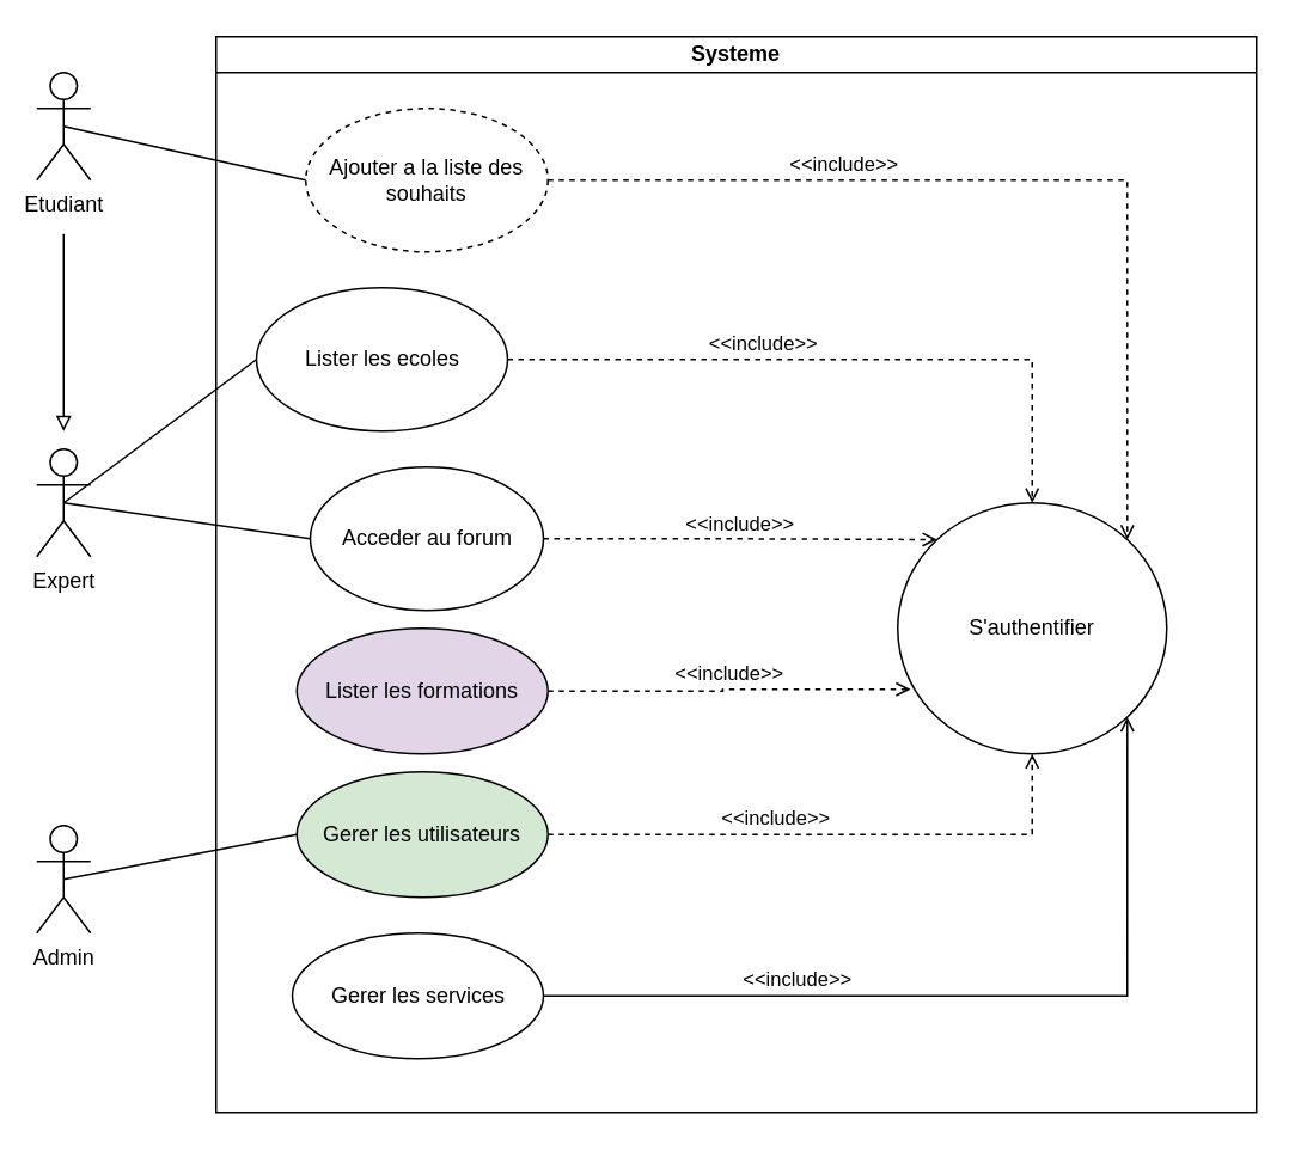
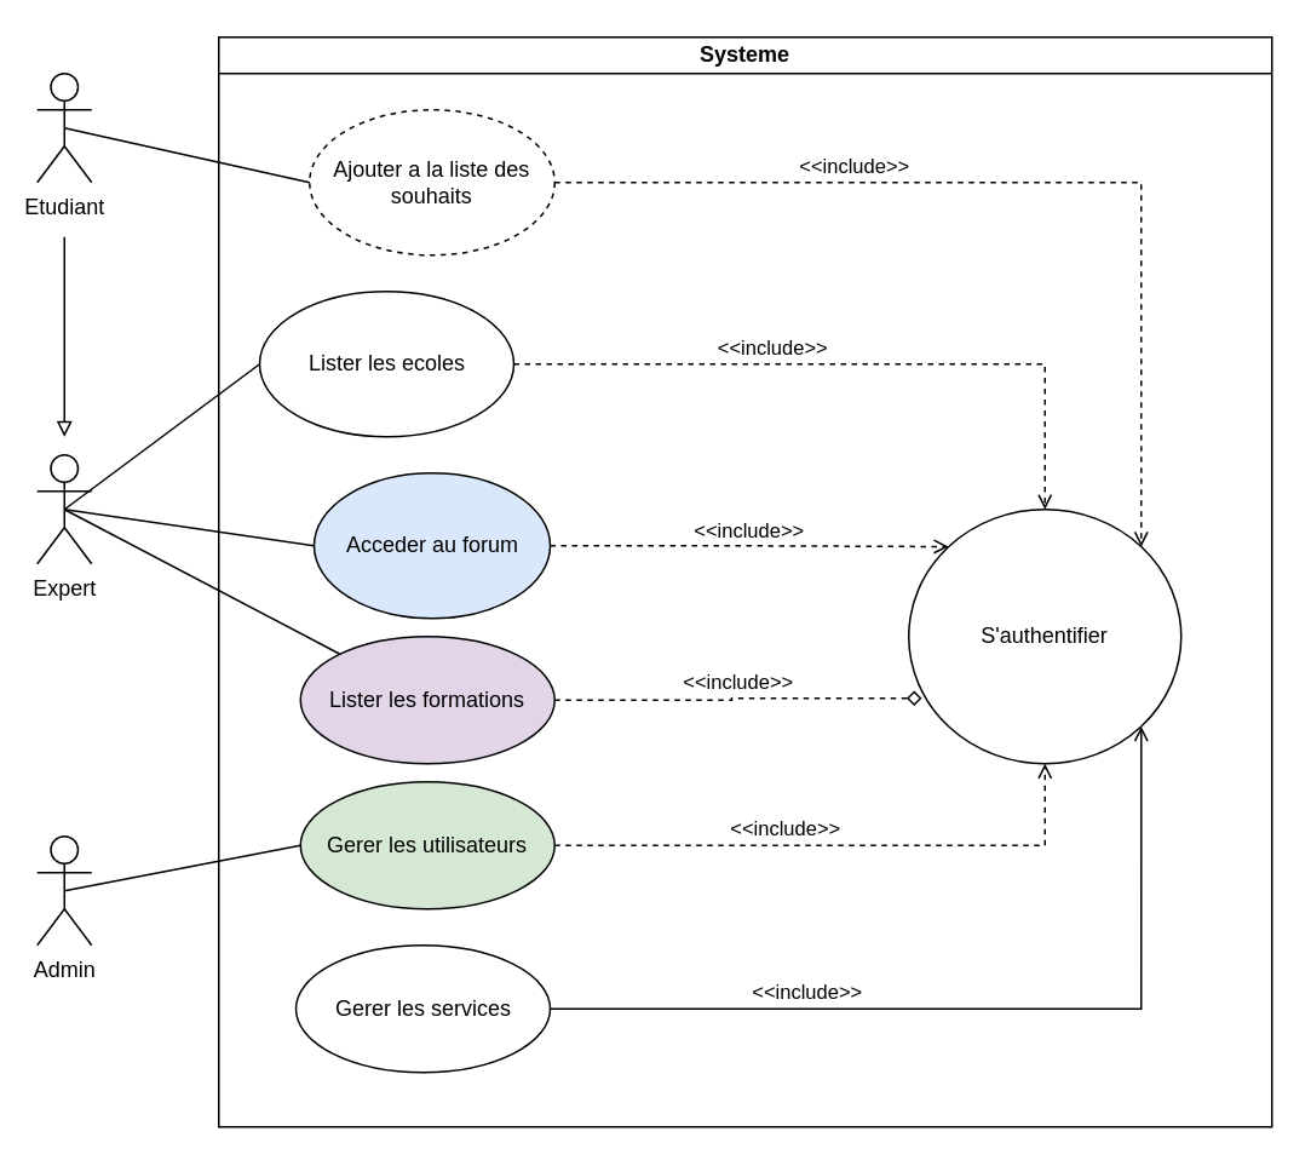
  <mxCell id="0" />
  <mxCell id="1" parent="0" />
  <mxCell id="2" value="Systeme" style="swimlane;whiteSpace=wrap;html=1;startSize=20;" parent="1" vertex="1"><mxGeometry x="120" y="20" width="580" height="600" as="geometry" /></mxCell>
  <mxCell id="3" value="Gerer les services" style="ellipse;whiteSpace=wrap;html=1;" parent="2" vertex="1"><mxGeometry x="42.5" y="500" width="140" height="70" as="geometry" /></mxCell>
  <mxCell id="4" value="Lister les ecoles" style="ellipse;whiteSpace=wrap;html=1;" parent="2" vertex="1"><mxGeometry x="22.5" y="140" width="140" height="80" as="geometry" /></mxCell>
- <mxCell id="5" value="Acceder au forum" style="ellipse;whiteSpace=wrap;html=1;" parent="2" vertex="1"><mxGeometry x="52.5" y="240" width="130" height="80" as="geometry" /></mxCell>
+ <mxCell id="5" value="Acceder au forum" style="ellipse;whiteSpace=wrap;html=1;fillColor=#dae8fc;" parent="2" vertex="1"><mxGeometry x="52.5" y="240" width="130" height="80" as="geometry" /></mxCell>
  <mxCell id="6" value="Ajouter a la liste des souhaits" style="ellipse;whiteSpace=wrap;html=1;dashed=1;" parent="2" vertex="1"><mxGeometry x="50" y="40" width="135" height="80" as="geometry" /></mxCell>
  <mxCell id="7" value="S'authentifier" style="ellipse;whiteSpace=wrap;html=1;" parent="2" vertex="1"><mxGeometry x="380" y="260" width="150" height="140" as="geometry" /></mxCell>
  <mxCell id="8" value="Gerer les utilisateurs" style="ellipse;whiteSpace=wrap;html=1;fillColor=#d5e8d4;" parent="2" vertex="1"><mxGeometry x="45" y="410" width="140" height="70" as="geometry" /></mxCell>
  <mxCell id="9" value="Lister les formations" style="ellipse;whiteSpace=wrap;html=1;fillColor=#e1d5e7;" parent="2" vertex="1"><mxGeometry x="45" y="330" width="140" height="70" as="geometry" /></mxCell>
  <mxCell id="10" value="&amp;lt;&amp;lt;include&amp;gt;&amp;gt;" style="html=1;verticalAlign=bottom;labelBackgroundColor=none;endArrow=open;endFill=0;dashed=1;rounded=0;exitX=1;exitY=0.5;exitDx=0;exitDy=0;entryX=0.5;entryY=0;entryDx=0;entryDy=0;edgeStyle=orthogonalEdgeStyle;" parent="2" source="4" target="7" edge="1"><mxGeometry x="-0.237" width="160" relative="1" as="geometry"><mxPoint x="240" y="240" as="sourcePoint" /><mxPoint x="400" y="240" as="targetPoint" /><mxPoint as="offset" /></mxGeometry></mxCell>
  <mxCell id="11" value="&amp;lt;&amp;lt;include&amp;gt;&amp;gt;" style="html=1;verticalAlign=bottom;labelBackgroundColor=none;endArrow=open;endFill=0;dashed=1;rounded=0;exitX=1;exitY=0.5;exitDx=0;exitDy=0;entryX=0;entryY=0;entryDx=0;entryDy=0;edgeStyle=orthogonalEdgeStyle;" parent="2" source="5" target="7" edge="1"><mxGeometry width="160" relative="1" as="geometry"><mxPoint x="185" y="280" as="sourcePoint" /><mxPoint x="452.5" y="370" as="targetPoint" /></mxGeometry></mxCell>
- <mxCell id="12" value="&amp;lt;&amp;lt;include&amp;gt;&amp;gt;" style="html=1;verticalAlign=bottom;labelBackgroundColor=none;endArrow=open;endFill=0;dashed=1;rounded=0;entryX=0.048;entryY=0.743;entryDx=0;entryDy=0;edgeStyle=orthogonalEdgeStyle;exitX=1;exitY=0.5;exitDx=0;exitDy=0;entryPerimeter=0;" parent="2" source="9" target="7" edge="1"><mxGeometry width="160" relative="1" as="geometry"><mxPoint x="188" y="370" as="sourcePoint" /><mxPoint x="455" y="460" as="targetPoint" /></mxGeometry></mxCell>
+ <mxCell id="12" value="&amp;lt;&amp;lt;include&amp;gt;&amp;gt;" style="html=1;verticalAlign=bottom;labelBackgroundColor=none;endArrow=diamond;endFill=0;dashed=1;rounded=0;entryX=0.048;entryY=0.743;entryDx=0;entryDy=0;edgeStyle=orthogonalEdgeStyle;exitX=1;exitY=0.5;exitDx=0;exitDy=0;entryPerimeter=0;" parent="2" source="9" target="7" edge="1"><mxGeometry width="160" relative="1" as="geometry"><mxPoint x="188" y="370" as="sourcePoint" /><mxPoint x="455" y="460" as="targetPoint" /></mxGeometry></mxCell>
  <mxCell id="13" value="&amp;lt;&amp;lt;include&amp;gt;&amp;gt;" style="html=1;verticalAlign=bottom;labelBackgroundColor=none;endArrow=open;endFill=0;dashed=1;rounded=0;exitX=1;exitY=0.5;exitDx=0;exitDy=0;entryX=0.5;entryY=1;entryDx=0;entryDy=0;edgeStyle=orthogonalEdgeStyle;" parent="2" source="8" target="7" edge="1"><mxGeometry x="-0.194" width="160" relative="1" as="geometry"><mxPoint x="260" y="449.5" as="sourcePoint" /><mxPoint x="484.467" y="450.003" as="targetPoint" /><mxPoint as="offset" /></mxGeometry></mxCell>
  <mxCell id="14" value="&amp;lt;&amp;lt;include&amp;gt;&amp;gt;" style="html=1;verticalAlign=bottom;labelBackgroundColor=none;endArrow=open;endFill=0;dashed=0;rounded=0;exitX=1;exitY=0.5;exitDx=0;exitDy=0;entryX=1;entryY=1;entryDx=0;entryDy=0;edgeStyle=orthogonalEdgeStyle;" parent="2" source="3" target="7" edge="1"><mxGeometry x="-0.413" width="160" relative="1" as="geometry"><mxPoint x="210" y="585" as="sourcePoint" /><mxPoint x="480" y="520" as="targetPoint" /><mxPoint as="offset" /></mxGeometry></mxCell>
  <mxCell id="15" value="&amp;lt;&amp;lt;include&amp;gt;&amp;gt;" style="html=1;verticalAlign=bottom;labelBackgroundColor=none;endArrow=open;endFill=0;dashed=1;rounded=0;exitX=1;exitY=0.5;exitDx=0;exitDy=0;entryX=1;entryY=0;entryDx=0;entryDy=0;edgeStyle=orthogonalEdgeStyle;" parent="2" source="6" target="7" edge="1"><mxGeometry x="-0.37" width="160" relative="1" as="geometry"><mxPoint x="250" y="60" as="sourcePoint" /><mxPoint x="517.5" y="140" as="targetPoint" /><mxPoint as="offset" /></mxGeometry></mxCell>
  <mxCell id="16" style="edgeStyle=none;html=1;exitX=0.5;exitY=0.5;exitDx=0;exitDy=0;exitPerimeter=0;endArrow=none;endFill=0;entryX=0;entryY=0.5;entryDx=0;entryDy=0;" parent="1" source="19" target="6" edge="1"><mxGeometry relative="1" as="geometry"><mxPoint x="240" y="95" as="targetPoint" /></mxGeometry></mxCell>
  <mxCell id="17" style="edgeStyle=none;html=1;entryX=0.5;entryY=0;entryDx=0;entryDy=0;entryPerimeter=0;endArrow=none;endFill=0;strokeColor=none;rounded=0;" parent="1" source="19" target="23" edge="1"><mxGeometry relative="1" as="geometry" /></mxCell>
  <mxCell id="18" style="edgeStyle=none;rounded=0;html=1;endArrow=block;endFill=0;startArrow=none;startFill=0;" parent="1" edge="1"><mxGeometry relative="1" as="geometry"><mxPoint x="35" y="240" as="targetPoint" /><mxPoint x="35" y="130" as="sourcePoint" /></mxGeometry></mxCell>
  <mxCell id="19" value="Etudiant" style="shape=umlActor;html=1;verticalLabelPosition=bottom;verticalAlign=top;align=center;" parent="1" vertex="1"><mxGeometry x="20" y="40" width="30" height="60" as="geometry" /></mxCell>
+ <mxCell id="20" style="edgeStyle=none;html=1;endArrow=none;endFill=0;exitX=0.5;exitY=0.5;exitDx=0;exitDy=0;exitPerimeter=0;" parent="1" source="23" target="9" edge="1"><mxGeometry relative="1" as="geometry"><mxPoint x="120" y="270" as="sourcePoint" /></mxGeometry></mxCell>
  <mxCell id="21" style="edgeStyle=none;html=1;exitX=0.5;exitY=0.5;exitDx=0;exitDy=0;exitPerimeter=0;entryX=0;entryY=0.5;entryDx=0;entryDy=0;endArrow=none;endFill=0;" parent="1" source="23" target="4" edge="1"><mxGeometry relative="1" as="geometry" /></mxCell>
  <mxCell id="22" style="edgeStyle=none;html=1;exitX=0.5;exitY=0.5;exitDx=0;exitDy=0;exitPerimeter=0;entryX=0;entryY=0.5;entryDx=0;entryDy=0;endArrow=none;endFill=0;" parent="1" source="23" target="5" edge="1"><mxGeometry relative="1" as="geometry" /></mxCell>
  <mxCell id="23" value="Expert" style="shape=umlActor;html=1;verticalLabelPosition=bottom;verticalAlign=top;align=center;" parent="1" vertex="1"><mxGeometry x="20" y="250" width="30" height="60" as="geometry" /></mxCell>
  <mxCell id="24" style="rounded=0;html=1;exitX=0.5;exitY=0.5;exitDx=0;exitDy=0;exitPerimeter=0;entryX=0;entryY=0.5;entryDx=0;entryDy=0;startArrow=none;startFill=0;endArrow=none;endFill=0;" parent="1" source="25" target="8" edge="1"><mxGeometry relative="1" as="geometry" /></mxCell>
  <mxCell id="25" value="Admin" style="shape=umlActor;html=1;verticalLabelPosition=bottom;verticalAlign=top;align=center;" parent="1" vertex="1"><mxGeometry x="20" y="460" width="30" height="60" as="geometry" /></mxCell>
